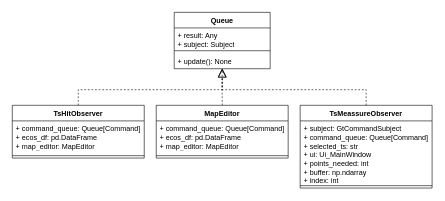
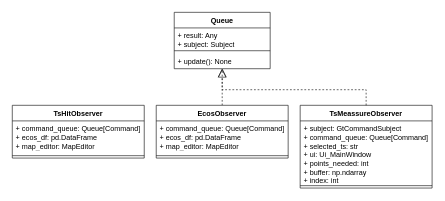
  <mxCell id="0" />
  <mxCell id="1" parent="0" />
  <mxCell id="2" value="Queue" style="swimlane;fontStyle=1;align=center;verticalAlign=top;childLayout=stackLayout;horizontal=1;startSize=26;horizontalStack=0;resizeParent=1;resizeParentMax=0;resizeLast=0;collapsible=1;marginBottom=0;whiteSpace=wrap;html=1;" vertex="1" parent="1"><mxGeometry x="290" y="20" width="160" height="94" as="geometry" /></mxCell>
  <mxCell id="3" value="+ result: Any&lt;br&gt;+ subject: Subject" style="text;strokeColor=none;fillColor=none;align=left;verticalAlign=top;spacingLeft=4;spacingRight=4;overflow=hidden;rotatable=0;points=[[0,0.5],[1,0.5]];portConstraint=eastwest;whiteSpace=wrap;html=1;" vertex="1" parent="2"><mxGeometry y="26" width="160" height="34" as="geometry" /></mxCell>
  <mxCell id="4" value="" style="line;strokeWidth=1;fillColor=none;align=left;verticalAlign=middle;spacingTop=-1;spacingLeft=3;spacingRight=3;rotatable=0;labelPosition=right;points=[];portConstraint=eastwest;strokeColor=inherit;" vertex="1" parent="2"><mxGeometry y="60" width="160" height="8" as="geometry" /></mxCell>
  <mxCell id="5" value="+ update(): None" style="text;strokeColor=none;fillColor=none;align=left;verticalAlign=top;spacingLeft=4;spacingRight=4;overflow=hidden;rotatable=0;points=[[0,0.5],[1,0.5]];portConstraint=eastwest;whiteSpace=wrap;html=1;" vertex="1" parent="2"><mxGeometry y="68" width="160" height="26" as="geometry" /></mxCell>
  <mxCell id="6" value="" style="endArrow=block;dashed=1;endFill=0;endSize=12;html=1;rounded=0;" edge="1" parent="2" source="7"><mxGeometry width="160" relative="1" as="geometry"><mxPoint x="-80" y="94" as="sourcePoint" /><mxPoint x="80" y="94" as="targetPoint" /></mxGeometry></mxCell>
- <mxCell id="7" value="MapEditor" style="swimlane;fontStyle=1;align=center;verticalAlign=top;childLayout=stackLayout;horizontal=1;startSize=26;horizontalStack=0;resizeParent=1;resizeParentMax=0;resizeLast=0;collapsible=1;marginBottom=0;whiteSpace=wrap;html=1;" vertex="1" parent="1"><mxGeometry x="260" y="175" width="220" height="88" as="geometry" /></mxCell>
+ <mxCell id="7" value="EcosObserver" style="swimlane;fontStyle=1;align=center;verticalAlign=top;childLayout=stackLayout;horizontal=1;startSize=26;horizontalStack=0;resizeParent=1;resizeParentMax=0;resizeLast=0;collapsible=1;marginBottom=0;whiteSpace=wrap;html=1;" vertex="1" parent="1"><mxGeometry x="260" y="175" width="220" height="88" as="geometry" /></mxCell>
  <mxCell id="8" value="+ command_queue: Queue[Command]&lt;br&gt;+ ecos_df: pd.DataFrame&lt;br&gt;+ map_editor: MapEditor" style="text;strokeColor=none;fillColor=none;align=left;verticalAlign=top;spacingLeft=4;spacingRight=4;overflow=hidden;rotatable=0;points=[[0,0.5],[1,0.5]];portConstraint=eastwest;whiteSpace=wrap;html=1;" vertex="1" parent="7"><mxGeometry y="26" width="220" height="54" as="geometry" /></mxCell>
  <mxCell id="9" value="" style="line;strokeWidth=1;fillColor=none;align=left;verticalAlign=middle;spacingTop=-1;spacingLeft=3;spacingRight=3;rotatable=0;labelPosition=right;points=[];portConstraint=eastwest;strokeColor=inherit;" vertex="1" parent="7"><mxGeometry y="80" width="220" height="8" as="geometry" /></mxCell>
  <mxCell id="10" value="TsHitObserver" style="swimlane;fontStyle=1;align=center;verticalAlign=top;childLayout=stackLayout;horizontal=1;startSize=26;horizontalStack=0;resizeParent=1;resizeParentMax=0;resizeLast=0;collapsible=1;marginBottom=0;whiteSpace=wrap;html=1;" vertex="1" parent="1"><mxGeometry x="20" y="175" width="220" height="88" as="geometry" /></mxCell>
  <mxCell id="11" value="+ command_queue: Queue[Command]&lt;br&gt;+ ecos_df: pd.DataFrame&lt;br&gt;+ map_editor: MapEditor" style="text;strokeColor=none;fillColor=none;align=left;verticalAlign=top;spacingLeft=4;spacingRight=4;overflow=hidden;rotatable=0;points=[[0,0.5],[1,0.5]];portConstraint=eastwest;whiteSpace=wrap;html=1;" vertex="1" parent="10"><mxGeometry y="26" width="220" height="54" as="geometry" /></mxCell>
  <mxCell id="12" value="" style="line;strokeWidth=1;fillColor=none;align=left;verticalAlign=middle;spacingTop=-1;spacingLeft=3;spacingRight=3;rotatable=0;labelPosition=right;points=[];portConstraint=eastwest;strokeColor=inherit;" vertex="1" parent="10"><mxGeometry y="80" width="220" height="8" as="geometry" /></mxCell>
  <mxCell id="13" value="TsMeassureObserver" style="swimlane;fontStyle=1;align=center;verticalAlign=top;childLayout=stackLayout;horizontal=1;startSize=26;horizontalStack=0;resizeParent=1;resizeParentMax=0;resizeLast=0;collapsible=1;marginBottom=0;whiteSpace=wrap;html=1;" vertex="1" parent="1"><mxGeometry x="500" y="175" width="220" height="138" as="geometry" /></mxCell>
  <mxCell id="14" value="+ subject: GtCommandSubject&lt;br&gt;+ command_queue: Queue[Command]&lt;br&gt;+ selected_ts: str&lt;br&gt;+ ui: Ui_MainWindow&lt;br&gt;+ points_needed: int&lt;br&gt;+ buffer: np.ndarray&lt;br&gt;+ index: int" style="text;strokeColor=none;fillColor=none;align=left;verticalAlign=top;spacingLeft=4;spacingRight=4;overflow=hidden;rotatable=0;points=[[0,0.5],[1,0.5]];portConstraint=eastwest;whiteSpace=wrap;html=1;" vertex="1" parent="13"><mxGeometry y="26" width="220" height="104" as="geometry" /></mxCell>
  <mxCell id="15" value="" style="line;strokeWidth=1;fillColor=none;align=left;verticalAlign=middle;spacingTop=-1;spacingLeft=3;spacingRight=3;rotatable=0;labelPosition=right;points=[];portConstraint=eastwest;strokeColor=inherit;" vertex="1" parent="13"><mxGeometry y="130" width="220" height="8" as="geometry" /></mxCell>
- <mxCell id="16" value="" style="endArrow=block;dashed=1;endFill=0;endSize=12;html=1;rounded=0;" edge="1" parent="1" source="10" target="5"><mxGeometry width="160" relative="1" as="geometry"><mxPoint x="200" y="149" as="sourcePoint" /><mxPoint x="360" y="149" as="targetPoint" /><Array as="points"><mxPoint x="130" y="149" /><mxPoint x="370" y="149" /></Array></mxGeometry></mxCell>
  <mxCell id="17" value="" style="endArrow=open;dashed=1;endFill=0;endSize=12;html=1;rounded=0;" edge="1" parent="1" source="13" target="5"><mxGeometry width="160" relative="1" as="geometry"><mxPoint x="600" y="169" as="sourcePoint" /><mxPoint x="760" y="169" as="targetPoint" /><Array as="points"><mxPoint x="610" y="149" /><mxPoint x="370" y="149" /></Array></mxGeometry></mxCell>
